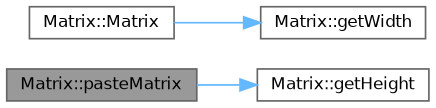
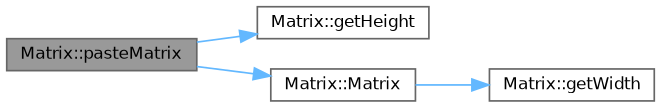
  digraph {
    rankdir=LR
    node [color=grey40 fillcolor=white fontname=Helvetica fontsize=10 shape=box style=filled]
    edge [color=steelblue1 fontname=Helvetica fontsize=10 labelfontname=Helvetica labelfontsize=10 style=solid]
    n1 [color=gray40 fillcolor=grey60 fontcolor=black height=0.2 label="Matrix::pasteMatrix" width=0.4]
    n2 [height=0.2 label="Matrix::getHeight" width=0.4]
    n3 [height=0.2 label="Matrix::Matrix" width=0.4]
    n4 [height=0.2 label="Matrix::getWidth" width=0.4]
    n1 -> n2
+   n1 -> n3
    n3 -> n4
  }
